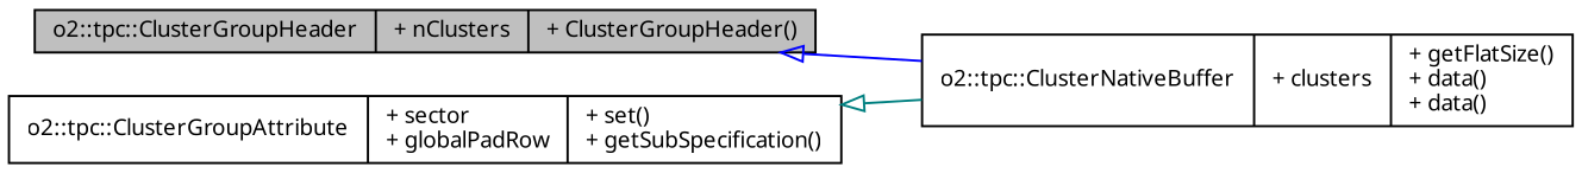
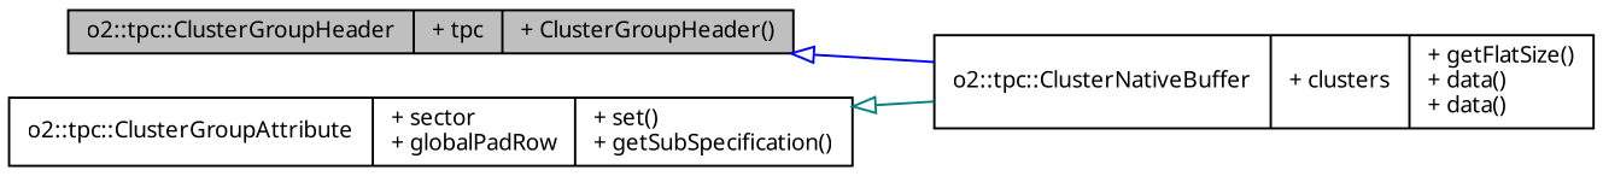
  digraph {
    fontname="Noto Sans"
    rankdir=LR
    node [color=black fontname="Noto Sans" fontsize=10 shape=record]
    edge [arrowtail=onormal dir=back fontname="Noto Sans" fontsize=10 labelfontname=Helvetica labelfontsize=10 style=solid]
-   n1 [fillcolor=grey75 fontcolor=black height=0.2 label="{o2::tpc::ClusterGroupHeader\n|+ nClusters\l|+ ClusterGroupHeader()\l}" style=filled width=0.4]
+   n1 [fillcolor=grey75 fontcolor=black height=0.2 label="{o2::tpc::ClusterGroupHeader\n|+ tpc\l|+ ClusterGroupHeader()\l}" style=filled width=0.4]
    n2 [height=0.2 label="{o2::tpc::ClusterNativeBuffer\n|+ clusters\l|+ getFlatSize()\l+ data()\l+ data()\l}" width=0.4]
    n3 [height=0.2 label="{o2::tpc::ClusterGroupAttribute\n|+ sector\l+ globalPadRow\l|+ set()\l+ getSubSpecification()\l}" width=0.4]
    n1 -> n2 [color=blue]
    n3 -> n2 [color=teal]
  }
